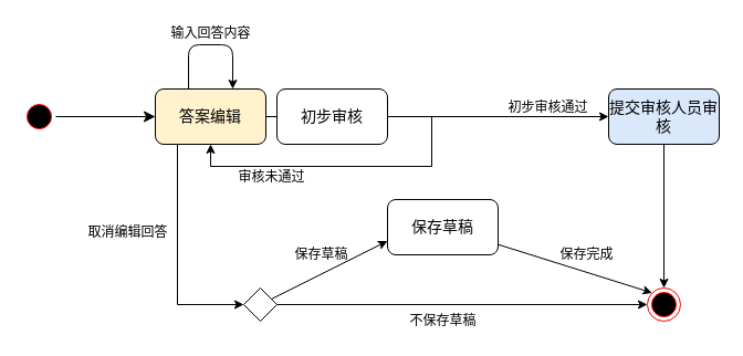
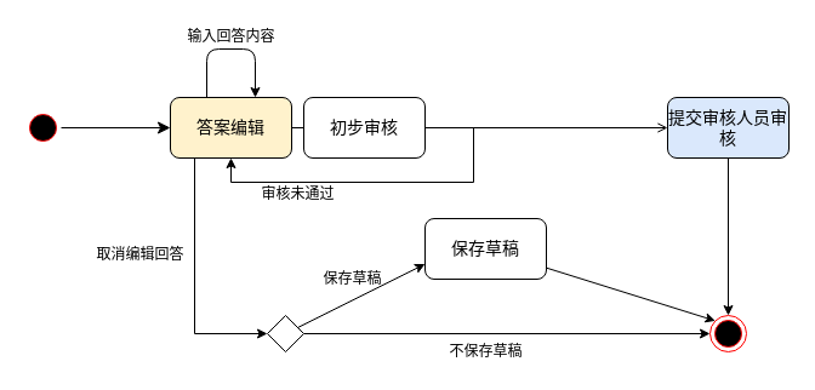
  <mxCell id="0" />
  <mxCell id="1" parent="0" />
  <mxCell id="2" value="" style="ellipse;html=1;shape=startState;fillColor=#000000;strokeColor=#ff0000;" parent="1" vertex="1"><mxGeometry x="20" y="90" width="30" height="30" as="geometry" /></mxCell>
  <mxCell id="3" value="" style="html=1;verticalAlign=bottom;endArrow=classic;endSize=8;exitX=1;exitY=0.5;exitDx=0;exitDy=0;entryX=0;entryY=0.5;entryDx=0;entryDy=0;endFill=1;" parent="1" source="2" target="7" edge="1"><mxGeometry relative="1" as="geometry"><mxPoint x="110" y="105" as="targetPoint" /></mxGeometry></mxCell>
  <mxCell id="4" style="edgeStyle=none;rounded=0;orthogonalLoop=1;jettySize=auto;html=1;strokeColor=#000000;" parent="1" source="7" target="12" edge="1"><mxGeometry relative="1" as="geometry"><Array as="points"><mxPoint x="290" y="105" /></Array></mxGeometry></mxCell>
  <mxCell id="5" value="确认提交" style="edgeLabel;html=1;align=center;verticalAlign=middle;resizable=0;points=[];" parent="4" vertex="1" connectable="0"><mxGeometry x="0.054" y="-3" relative="1" as="geometry"><mxPoint x="-8" y="-14" as="offset" /></mxGeometry></mxCell>
  <mxCell id="6" style="edgeStyle=orthogonalEdgeStyle;rounded=0;orthogonalLoop=1;jettySize=auto;html=1;entryX=0;entryY=0.5;entryDx=0;entryDy=0;endArrow=classic;endFill=1;strokeColor=#000000;" parent="1" source="7" target="19" edge="1"><mxGeometry relative="1" as="geometry"><Array as="points"><mxPoint x="160" y="275" /></Array></mxGeometry></mxCell>
  <mxCell id="7" value="&lt;font style=&quot;font-size: 14px&quot;&gt;答案编辑&lt;/font&gt;" style="rounded=1;whiteSpace=wrap;html=1;fillColor=#fff2cc;" parent="1" vertex="1"><mxGeometry x="140" y="80" width="100" height="50" as="geometry" /></mxCell>
  <mxCell id="8" value="" style="endArrow=classic;html=1;strokeColor=#000000;" parent="1" edge="1"><mxGeometry width="50" height="50" relative="1" as="geometry"><mxPoint x="170" y="80" as="sourcePoint" /><mxPoint x="210" y="80" as="targetPoint" /><Array as="points"><mxPoint x="170" y="40" /><mxPoint x="210" y="40" /></Array></mxGeometry></mxCell>
  <mxCell id="9" value="输入回答内容" style="text;html=1;align=center;verticalAlign=middle;resizable=0;points=[];autosize=1;" parent="1" vertex="1"><mxGeometry x="145" y="20" width="90" height="20" as="geometry" /></mxCell>
  <mxCell id="10" style="edgeStyle=orthogonalEdgeStyle;rounded=0;orthogonalLoop=1;jettySize=auto;html=1;entryX=0.5;entryY=1;entryDx=0;entryDy=0;endArrow=classic;endFill=1;strokeColor=#000000;" parent="1" source="12" target="7" edge="1"><mxGeometry relative="1" as="geometry"><Array as="points"><mxPoint x="390" y="150" /><mxPoint x="190" y="150" /></Array></mxGeometry></mxCell>
- <mxCell id="11" style="edgeStyle=orthogonalEdgeStyle;rounded=0;orthogonalLoop=1;jettySize=auto;html=1;endArrow=classic;endFill=1;strokeColor=#000000;" parent="1" source="12" target="15" edge="1"><mxGeometry relative="1" as="geometry" /></mxCell>
+ <mxCell id="11" style="edgeStyle=orthogonalEdgeStyle;rounded=0;orthogonalLoop=1;jettySize=auto;html=1;endArrow=open;endFill=1;strokeColor=#000000;" parent="1" source="12" target="15" edge="1"><mxGeometry relative="1" as="geometry" /></mxCell>
  <mxCell id="12" value="&lt;font style=&quot;font-size: 14px&quot;&gt;初步审核&lt;/font&gt;" style="rounded=1;whiteSpace=wrap;html=1;" parent="1" vertex="1"><mxGeometry x="250" y="80" width="100" height="50" as="geometry" /></mxCell>
  <mxCell id="13" value="审核未通过" style="text;html=1;align=center;verticalAlign=middle;resizable=0;points=[];autosize=1;" parent="1" vertex="1"><mxGeometry x="205" y="150" width="80" height="20" as="geometry" /></mxCell>
  <mxCell id="14" style="rounded=0;orthogonalLoop=1;jettySize=auto;html=1;entryX=0.5;entryY=0;entryDx=0;entryDy=0;endArrow=classic;endFill=1;strokeColor=#000000;" parent="1" source="15" target="16" edge="1"><mxGeometry relative="1" as="geometry" /></mxCell>
  <mxCell id="15" value="&lt;font style=&quot;font-size: 14px&quot;&gt;提交审核人员审核&lt;/font&gt;" style="rounded=1;whiteSpace=wrap;html=1;fillColor=#dae8fc;" parent="1" vertex="1"><mxGeometry x="550" y="80" width="100" height="50" as="geometry" /></mxCell>
  <mxCell id="16" value="" style="ellipse;html=1;shape=endState;fillColor=#000000;strokeColor=#ff0000;" parent="1" vertex="1"><mxGeometry x="585" y="260" width="30" height="30" as="geometry" /></mxCell>
  <mxCell id="17" style="rounded=0;orthogonalLoop=1;jettySize=auto;html=1;endArrow=classic;endFill=1;strokeColor=#000000;" parent="1" source="19" target="16" edge="1"><mxGeometry relative="1" as="geometry" /></mxCell>
  <mxCell id="18" style="edgeStyle=none;rounded=0;orthogonalLoop=1;jettySize=auto;html=1;entryX=0;entryY=0.75;entryDx=0;entryDy=0;endArrow=classic;endFill=1;strokeColor=#000000;" parent="1" source="19" target="23" edge="1"><mxGeometry relative="1" as="geometry" /></mxCell>
  <mxCell id="19" value="" style="rhombus;whiteSpace=wrap;html=1;" parent="1" vertex="1"><mxGeometry x="220" y="260" width="30" height="30" as="geometry" /></mxCell>
  <mxCell id="20" value="取消编辑回答" style="text;html=1;align=center;verticalAlign=middle;resizable=0;points=[];autosize=1;" parent="1" vertex="1"><mxGeometry x="70" y="200" width="90" height="20" as="geometry" /></mxCell>
  <mxCell id="21" value="不保存草稿" style="text;html=1;align=center;verticalAlign=middle;resizable=0;points=[];autosize=1;" parent="1" vertex="1"><mxGeometry x="360" y="280" width="80" height="20" as="geometry" /></mxCell>
  <mxCell id="22" style="edgeStyle=none;rounded=0;orthogonalLoop=1;jettySize=auto;html=1;entryX=0;entryY=0;entryDx=0;entryDy=0;endArrow=classic;endFill=1;strokeColor=#000000;" parent="1" source="23" target="16" edge="1"><mxGeometry relative="1" as="geometry" /></mxCell>
  <mxCell id="23" value="&lt;font style=&quot;font-size: 14px&quot;&gt;保存草稿&lt;/font&gt;" style="rounded=1;whiteSpace=wrap;html=1;" parent="1" vertex="1"><mxGeometry x="350" y="180" width="100" height="50" as="geometry" /></mxCell>
  <mxCell id="24" value="保存草稿" style="text;html=1;align=center;verticalAlign=middle;resizable=0;points=[];autosize=1;" parent="1" vertex="1"><mxGeometry x="260" y="220" width="60" height="20" as="geometry" /></mxCell>
- <mxCell id="25" value="保存完成" style="text;html=1;align=center;verticalAlign=middle;resizable=0;points=[];autosize=1;" parent="1" vertex="1"><mxGeometry x="500" y="220" width="60" height="20" as="geometry" /></mxCell>
- <mxCell id="26" value="初步审核通过" style="text;html=1;align=center;verticalAlign=middle;resizable=0;points=[];autosize=1;" vertex="1" parent="1"><mxGeometry x="450" y="87" width="90" height="20" as="geometry" /></mxCell>
